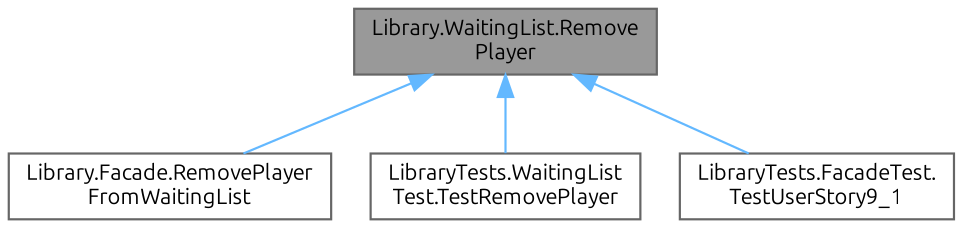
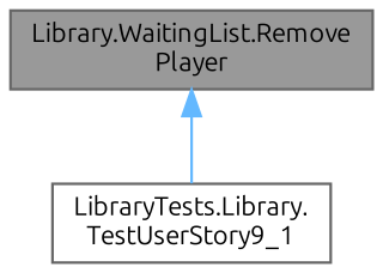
  digraph {
    fontname=Ubuntu
    rankdir=TB
    node [color=grey40 fillcolor=white fontname=Ubuntu fontsize=10 shape=box style=filled]
    edge [color=steelblue1 dir=back fontname=Ubuntu fontsize=10 labelfontname=Helvetica labelfontsize=10 style=solid]
    n1 [color=gray40 fillcolor=grey60 fontcolor=black height=0.2 label="Library.WaitingList.Remove\lPlayer" width=0.4]
-   n2 [height=0.2 label="Library.Facade.RemovePlayer\lFromWaitingList" width=0.4]
-   n3 [height=0.2 label="LibraryTests.WaitingList\lTest.TestRemovePlayer" width=0.4]
-   n4 [height=0.2 label="LibraryTests.FacadeTest.\lTestUserStory9_1" width=0.4]
-   n1 -> n2
-   n1 -> n3
+   n4 [height=0.2 label="LibraryTests.Library.\lTestUserStory9_1" width=0.4]
    n1 -> n4
  }
